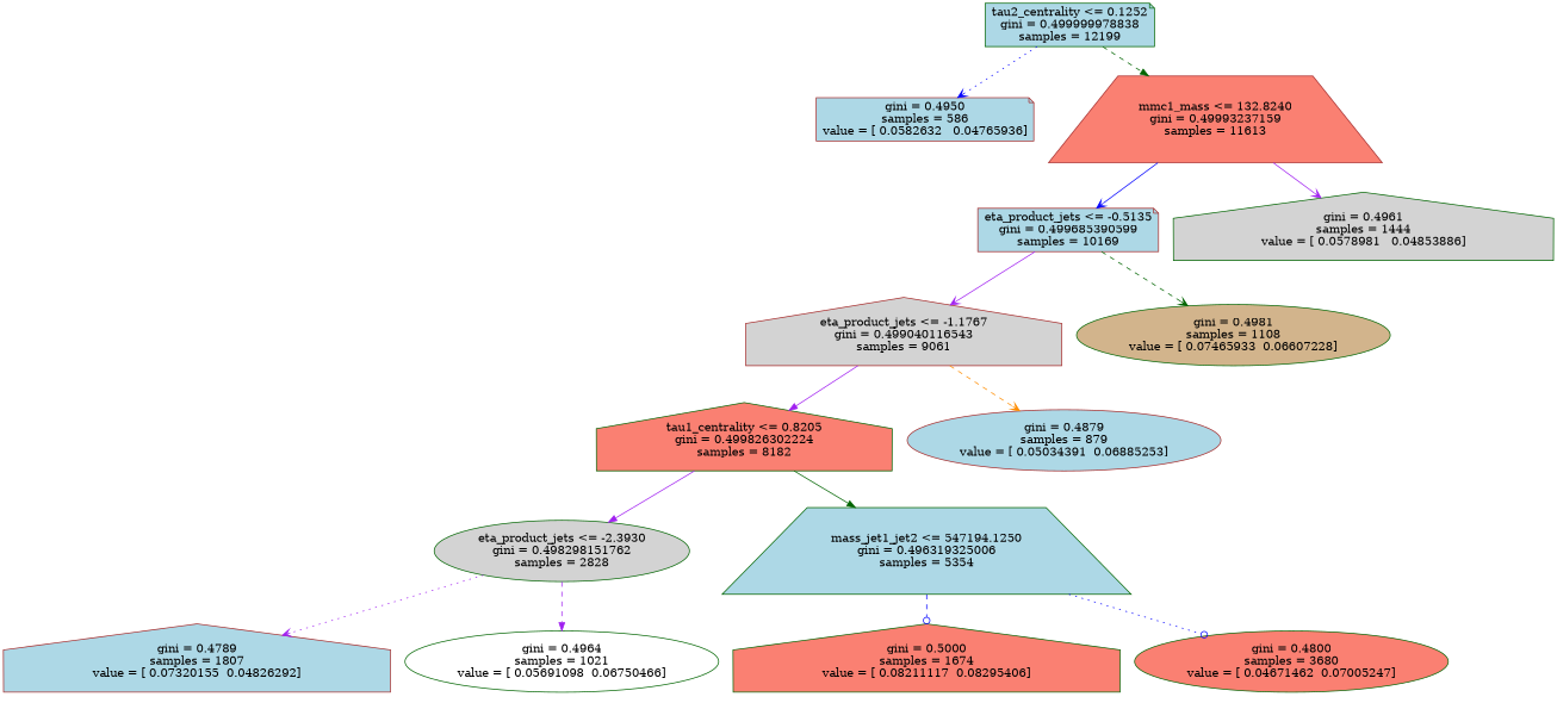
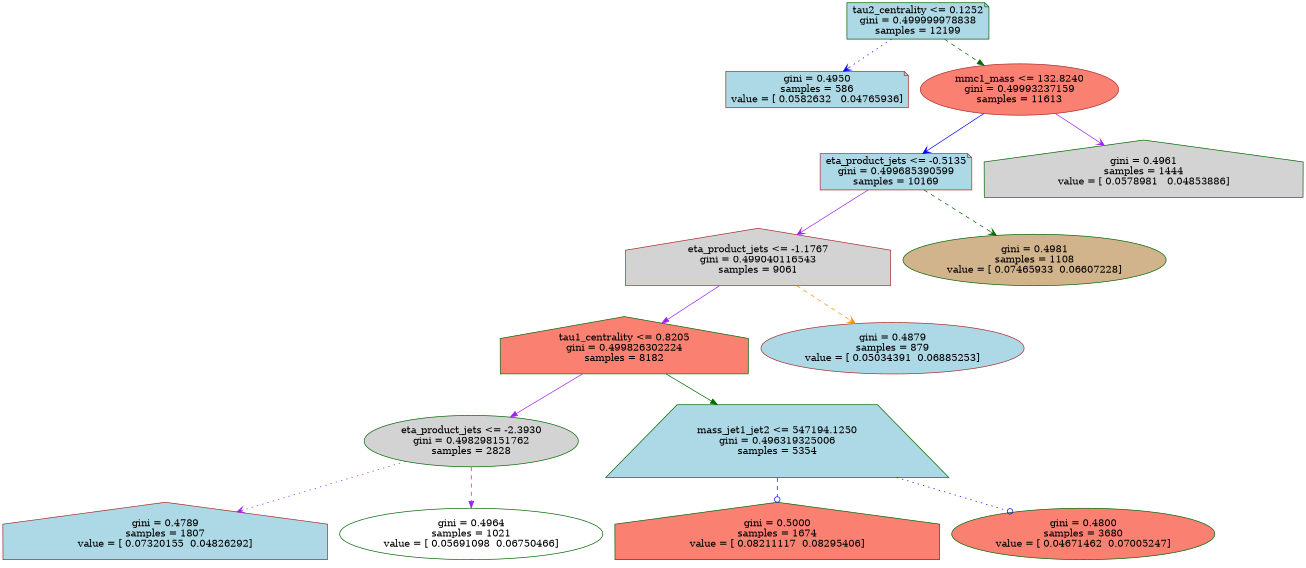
  digraph {
    node [shape=house style=filled fillcolor=lightblue color=darkgreen]
    edge [color=purple style=solid arrowhead=vee]
    n1 [label="tau2_centrality <= 0.1252\ngini = 0.499999978838\nsamples = 12199" shape=note]
    n2 [label="gini = 0.4950\nsamples = 586\nvalue = [ 0.0582632   0.04765936]" shape=note color=brown]
-   n3 [label="mmc1_mass <= 132.8240\ngini = 0.49993237159\nsamples = 11613" shape=trapezium fillcolor=salmon color=brown]
+   n3 [label="mmc1_mass <= 132.8240\ngini = 0.49993237159\nsamples = 11613" shape=ellipse fillcolor=salmon color=brown]
    n4 [label="eta_product_jets <= -0.5135\ngini = 0.499685390599\nsamples = 10169" shape=note color=brown]
    n5 [label="gini = 0.4961\nsamples = 1444\nvalue = [ 0.0578981   0.04853886]" fillcolor=lightgrey]
    n6 [label="eta_product_jets <= -1.1767\ngini = 0.499040116543\nsamples = 9061" fillcolor=lightgrey color=brown]
    n7 [label="gini = 0.4981\nsamples = 1108\nvalue = [ 0.07465933  0.06607228]" shape=ellipse fillcolor=tan]
    n8 [label="tau1_centrality <= 0.8205\ngini = 0.499826302224\nsamples = 8182" fillcolor=salmon]
    n9 [label="gini = 0.4879\nsamples = 879\nvalue = [ 0.05034391  0.06885253]" shape=ellipse color=brown]
    n10 [label="eta_product_jets <= -2.3930\ngini = 0.498298151762\nsamples = 2828" shape=ellipse fillcolor=lightgrey]
    n11 [label="mass_jet1_jet2 <= 547194.1250\ngini = 0.496319325006\nsamples = 5354" shape=trapezium]
    n12 [label="gini = 0.4789\nsamples = 1807\nvalue = [ 0.07320155  0.04826292]" color=brown]
    n13 [label="gini = 0.4964\nsamples = 1021\nvalue = [ 0.05691098  0.06750466]" shape=ellipse fillcolor=white]
    n14 [label="gini = 0.5000\nsamples = 1674\nvalue = [ 0.08211117  0.08295406]" fillcolor=salmon]
    n15 [label="gini = 0.4800\nsamples = 3680\nvalue = [ 0.04671462  0.07005247]" shape=ellipse fillcolor=salmon]
    n1 -> n2 [color=blue style=dotted]
    n1 -> n3 [color=darkgreen style=dashed arrowhead=normal]
    n3 -> n4 [color=blue]
    n3 -> n5
    n4 -> n6
    n4 -> n7 [color=darkgreen style=dashed]
    n6 -> n8 [arrowhead=normal]
    n6 -> n9 [color=darkorange style=dashed]
    n8 -> n10 [arrowhead=normal]
    n8 -> n11 [color=darkgreen arrowhead=normal]
    n10 -> n12 [style=dotted]
    n10 -> n13 [style=dashed arrowhead=normal]
    n11 -> n14 [color=blue style=dashed arrowhead=odot]
    n11 -> n15 [color=blue style=dotted arrowhead=odot]
  }
